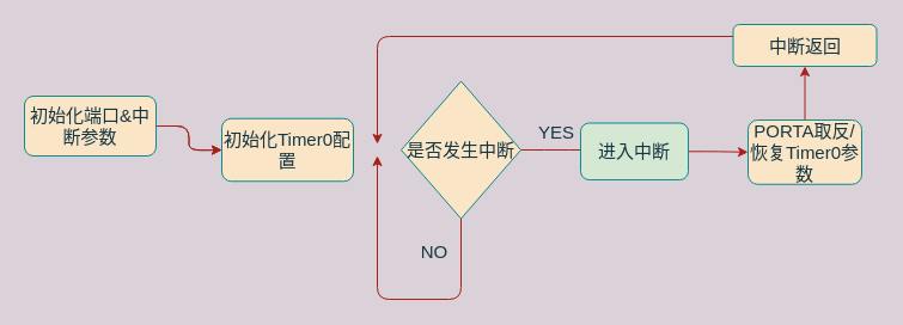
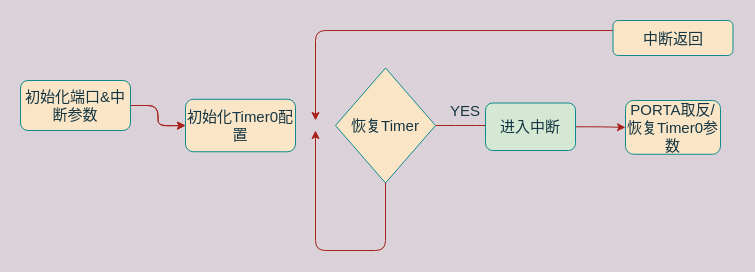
  <mxCell id="0" />
  <mxCell id="1" parent="0" />
  <mxCell id="2" value="" style="edgeStyle=orthogonalEdgeStyle;curved=0;rounded=1;sketch=0;orthogonalLoop=1;jettySize=auto;html=1;fontSize=15;fontColor=#143642;strokeColor=#A8201A;fillColor=#FAE5C7;" edge="1" parent="1" source="4"><mxGeometry relative="1" as="geometry"><mxPoint x="185" y="125" as="targetPoint" /></mxGeometry></mxCell>
  <mxCell id="3" value="" style="edgeStyle=orthogonalEdgeStyle;curved=0;rounded=1;sketch=0;orthogonalLoop=1;jettySize=auto;html=1;fontSize=15;fontColor=#143642;strokeColor=#A8201A;fillColor=#FAE5C7;" edge="1" parent="1" source="4" target="12"><mxGeometry relative="1" as="geometry" /></mxCell>
  <mxCell id="4" value="初始化端口&amp;amp;中断参数" style="rounded=1;whiteSpace=wrap;html=1;fillColor=#FAE5C7;strokeColor=#0F8B8D;fontColor=#143642;fontSize=15;" vertex="1" parent="1"><mxGeometry x="20" y="80" width="110" height="50" as="geometry" /></mxCell>
  <mxCell id="5" value="" style="edgeStyle=orthogonalEdgeStyle;curved=0;rounded=1;sketch=0;orthogonalLoop=1;jettySize=auto;html=1;fontSize=15;fontColor=#143642;strokeColor=#A8201A;fillColor=#FAE5C7;" edge="1" parent="1" source="7"><mxGeometry relative="1" as="geometry"><mxPoint x="315" y="130" as="targetPoint" /><Array as="points"><mxPoint x="385" y="250" /><mxPoint x="315" y="250" /></Array></mxGeometry></mxCell>
  <mxCell id="6" value="" style="edgeStyle=orthogonalEdgeStyle;curved=0;rounded=1;sketch=0;orthogonalLoop=1;jettySize=auto;html=1;fontSize=15;fontColor=#143642;strokeColor=#A8201A;fillColor=#FAE5C7;" edge="1" parent="1" source="7"><mxGeometry relative="1" as="geometry"><mxPoint x="495" y="125" as="targetPoint" /></mxGeometry></mxCell>
- <mxCell id="7" value="是否发生中断" style="rhombus;whiteSpace=wrap;html=1;rounded=0;sketch=0;fontSize=15;fontColor=#143642;strokeColor=#0F8B8D;fillColor=#FAE5C7;" vertex="1" parent="1"><mxGeometry x="335" y="67.5" width="100" height="115" as="geometry" /></mxCell>
- <mxCell id="8" value="NO&amp;nbsp;" style="text;html=1;strokeColor=none;fillColor=none;align=center;verticalAlign=middle;whiteSpace=wrap;rounded=0;sketch=0;fontSize=15;fontColor=#143642;" vertex="1" parent="1"><mxGeometry x="345" y="200" width="40" height="20" as="geometry" /></mxCell>
+ <mxCell id="7" value="恢复Timer" style="rhombus;whiteSpace=wrap;html=1;rounded=0;sketch=0;fontSize=15;fontColor=#143642;strokeColor=#0F8B8D;fillColor=#FAE5C7;" vertex="1" parent="1"><mxGeometry x="335" y="67.5" width="100" height="115" as="geometry" /></mxCell>
  <mxCell id="9" value="YES" style="text;html=1;strokeColor=none;fillColor=none;align=center;verticalAlign=middle;whiteSpace=wrap;rounded=0;sketch=0;fontSize=15;fontColor=#143642;" vertex="1" parent="1"><mxGeometry x="445" y="100" width="40" height="20" as="geometry" /></mxCell>
  <mxCell id="10" value="" style="edgeStyle=orthogonalEdgeStyle;curved=0;rounded=1;sketch=0;orthogonalLoop=1;jettySize=auto;html=1;fontSize=15;fontColor=#143642;strokeColor=#A8201A;fillColor=#FAE5C7;" edge="1" parent="1" source="11" target="14"><mxGeometry relative="1" as="geometry" /></mxCell>
  <mxCell id="11" value="进入中断" style="rounded=1;whiteSpace=wrap;html=1;sketch=0;fontSize=15;fontColor=#143642;strokeColor=#0F8B8D;fillColor=#d5e8d4;" vertex="1" parent="1"><mxGeometry x="485" y="102.5" width="90" height="47.5" as="geometry" /></mxCell>
  <mxCell id="12" value="初始化Timer0配置" style="whiteSpace=wrap;html=1;rounded=1;fontSize=15;fontColor=#143642;strokeColor=#0F8B8D;fillColor=#FAE5C7;" vertex="1" parent="1"><mxGeometry x="185" y="98.75" width="110" height="52.5" as="geometry" /></mxCell>
- <mxCell id="13" value="" style="edgeStyle=orthogonalEdgeStyle;curved=0;rounded=1;sketch=0;orthogonalLoop=1;jettySize=auto;html=1;fontSize=15;fontColor=#143642;strokeColor=#A8201A;fillColor=#FAE5C7;" edge="1" parent="1" source="14" target="16"><mxGeometry relative="1" as="geometry" /></mxCell>
  <mxCell id="14" value="PORTA取反/&lt;br&gt;恢复Timer0参数" style="whiteSpace=wrap;html=1;rounded=1;fontSize=15;fontColor=#143642;strokeColor=#0F8B8D;fillColor=#FAE5C7;sketch=0;" vertex="1" parent="1"><mxGeometry x="625" y="100" width="95" height="53.75" as="geometry" /></mxCell>
  <mxCell id="15" value="" style="edgeStyle=orthogonalEdgeStyle;curved=0;rounded=1;sketch=0;orthogonalLoop=1;jettySize=auto;html=1;fontSize=15;fontColor=#143642;strokeColor=#A8201A;fillColor=#FAE5C7;" edge="1" parent="1" source="16"><mxGeometry relative="1" as="geometry"><mxPoint x="315" y="120" as="targetPoint" /><Array as="points"><mxPoint x="315" y="30" /></Array></mxGeometry></mxCell>
  <mxCell id="16" value="中断返回" style="whiteSpace=wrap;html=1;rounded=1;fontSize=15;fontColor=#143642;strokeColor=#0F8B8D;fillColor=#FAE5C7;sketch=0;" vertex="1" parent="1"><mxGeometry x="612.5" y="20" width="120" height="35" as="geometry" /></mxCell>
